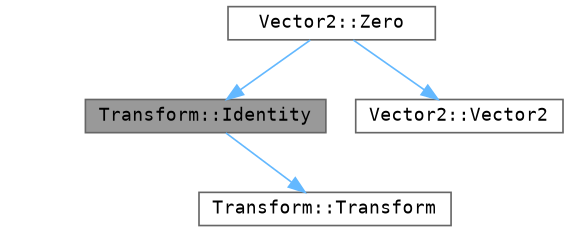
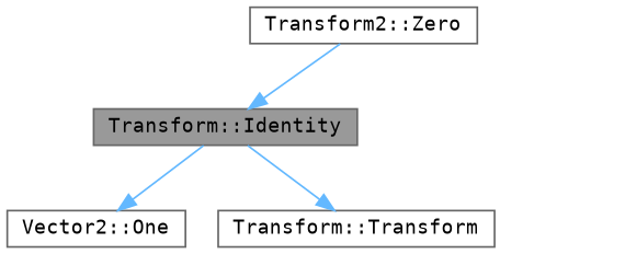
  digraph {
    rankdir=TB
    node [color=grey40 fillcolor=white fontname=Consolas fontsize=11 shape=box style=filled]
    edge [color=steelblue1 fontname=Consolas fontsize=11 labelfontname=Helvetica labelfontsize=10 style=solid]
    n1 [color=gray40 fillcolor=grey60 fontcolor=black height=0.2 label="Transform::Identity" width=0.4]
+   n2 [height=0.2 label="Vector2::One" width=0.4]
    n3 [height=0.2 label="Transform::Transform" width=0.4]
-   n4 [height=0.2 label="Vector2::Zero" width=0.4]
-   n5 [height=0.2 label="Vector2::Vector2" width=0.4]
+   n4 [height=0.2 label="Transform2::Zero" width=0.4]
+   n1 -> n2
    n1 -> n3
    n4 -> n1
-   n4 -> n5
  }
